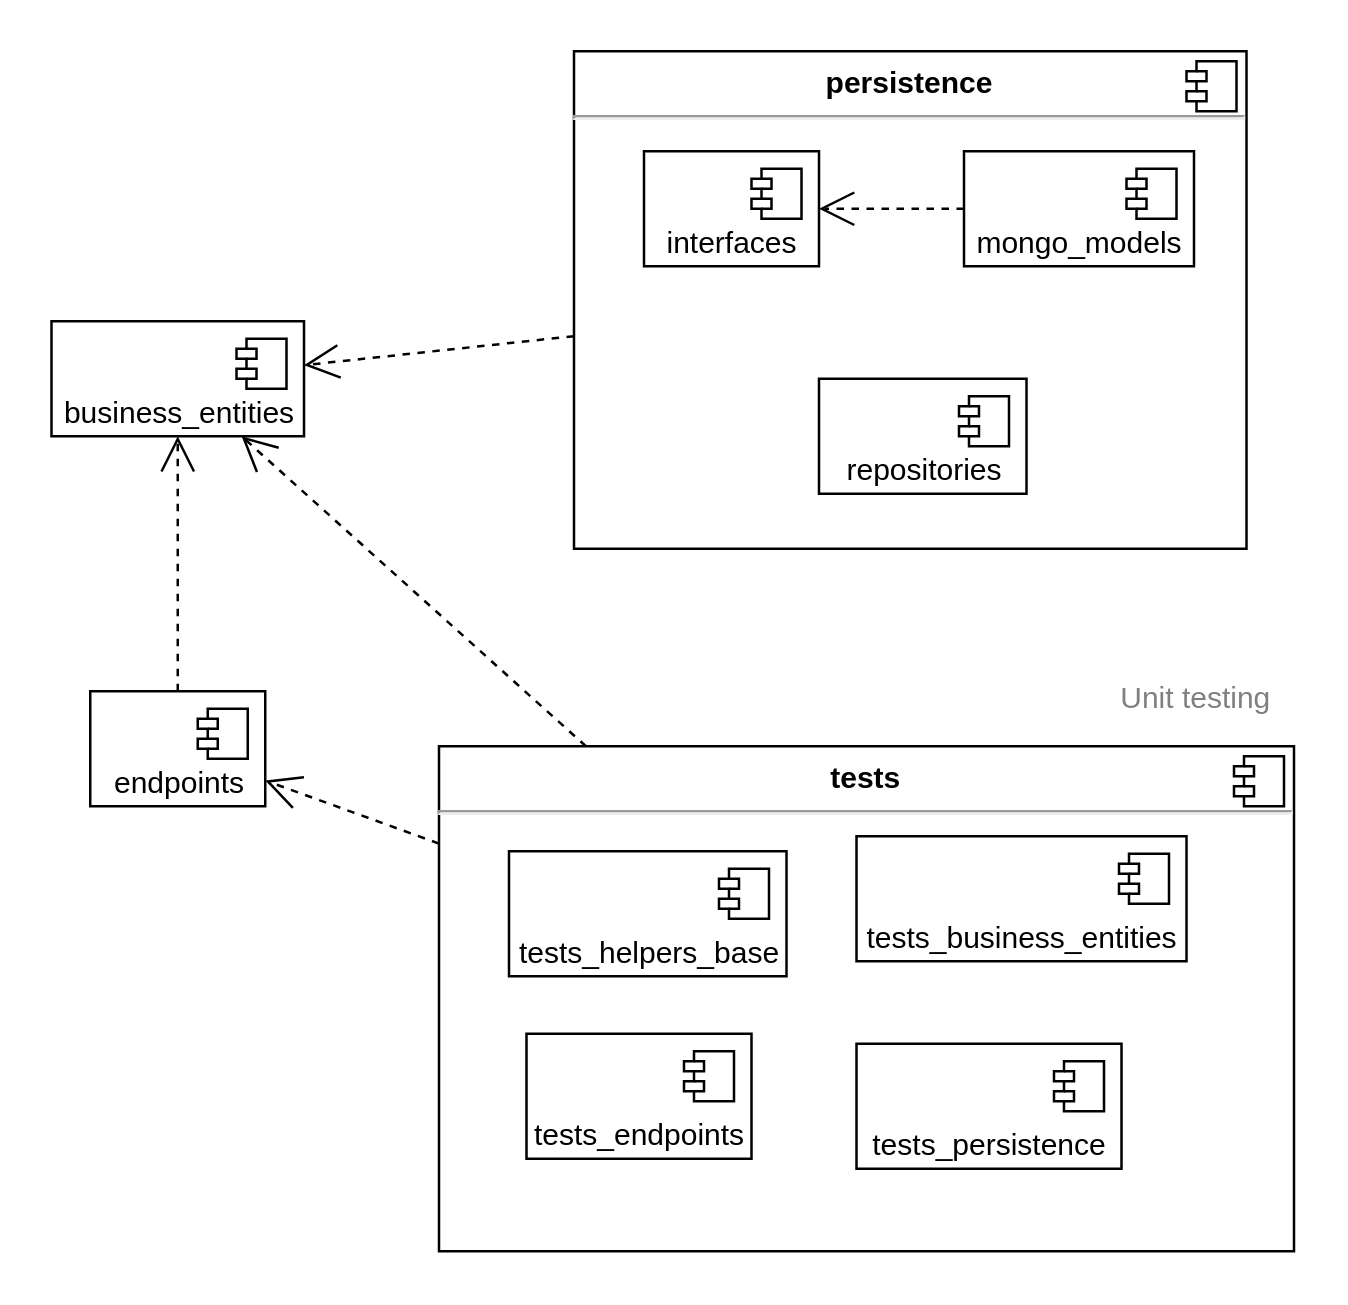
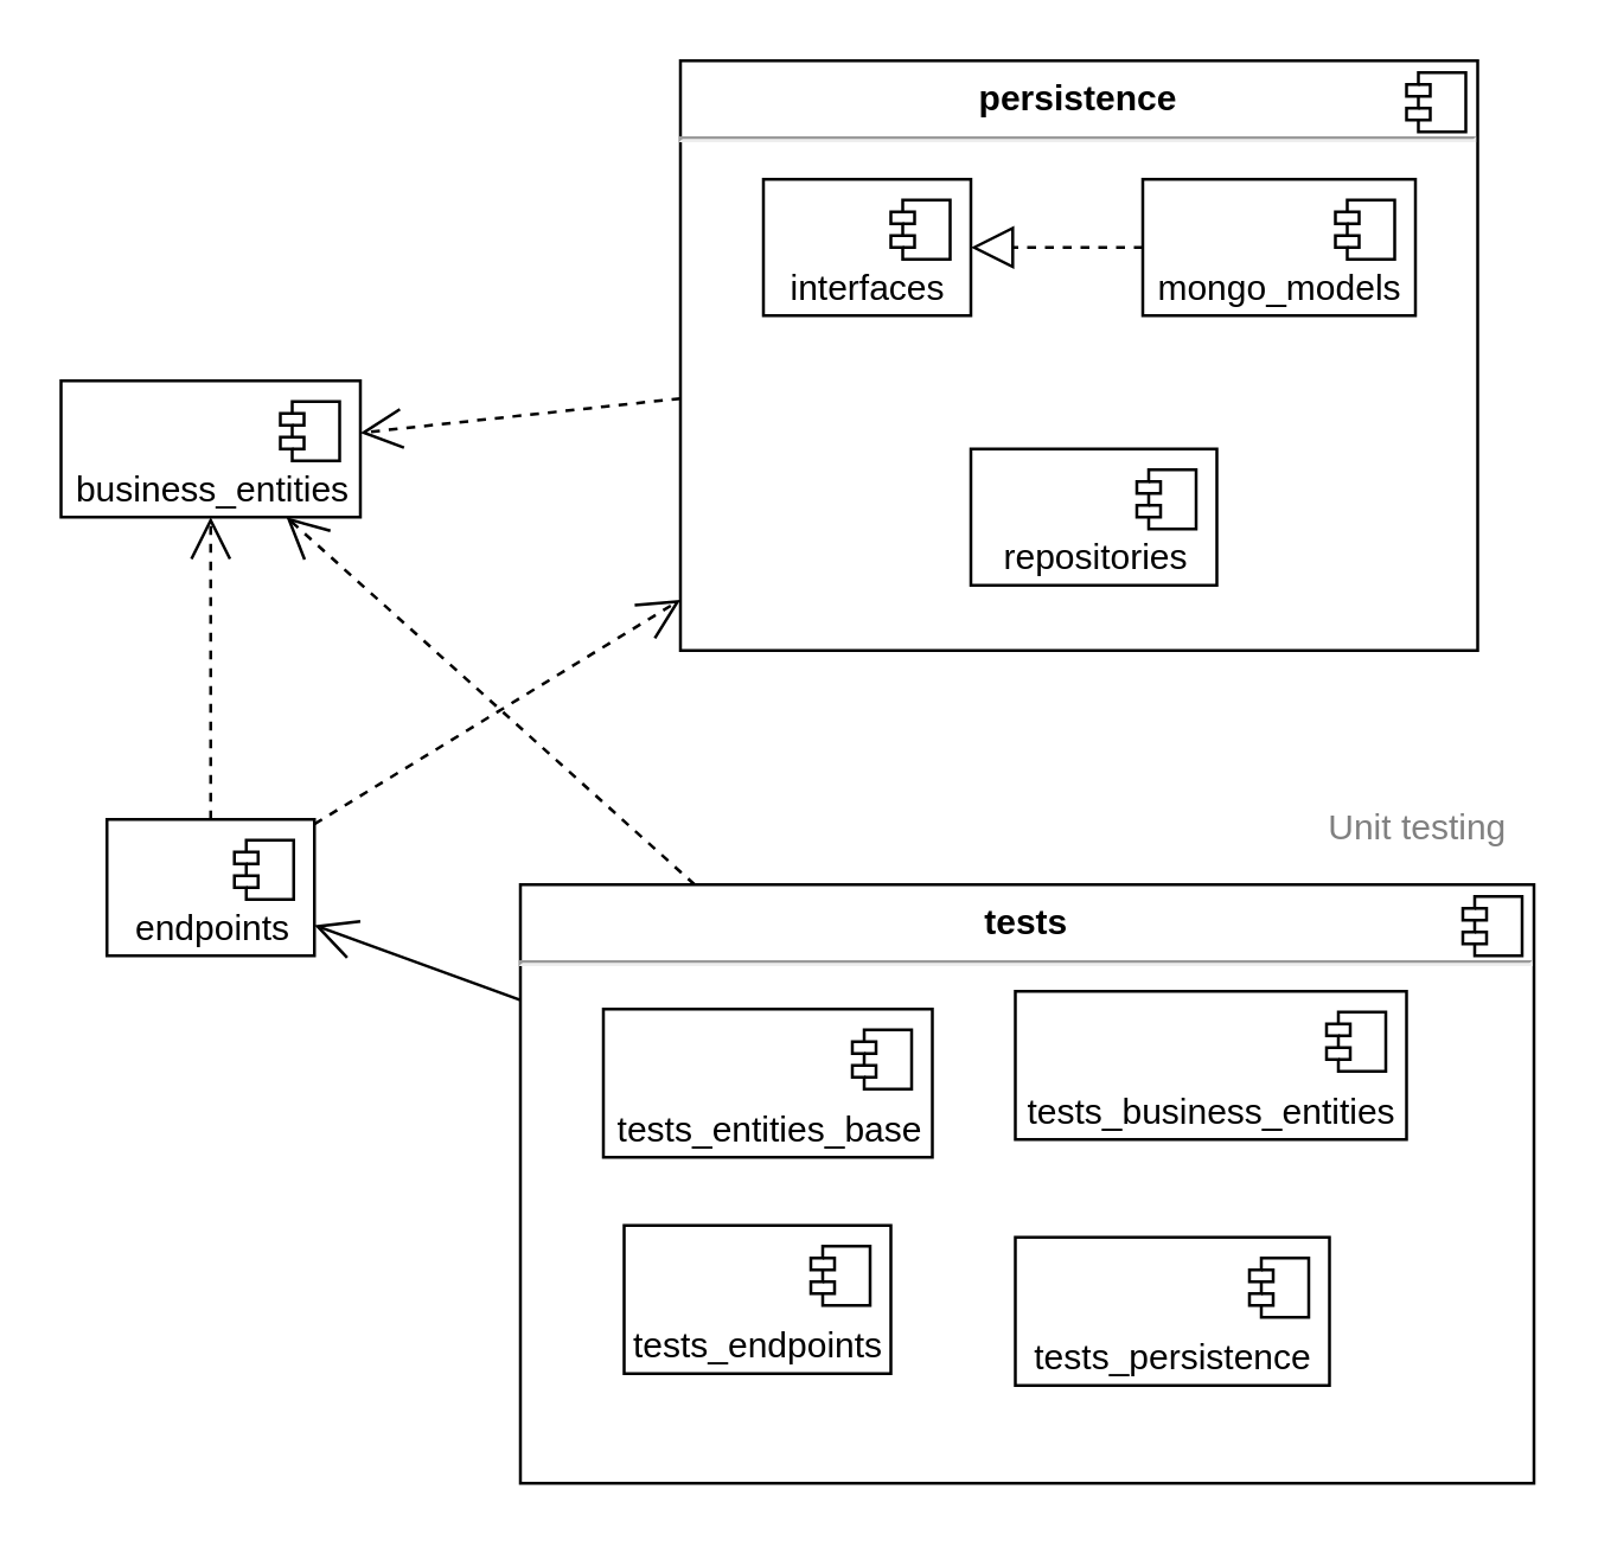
  <mxCell id="0" />
  <mxCell id="1" parent="0" />
  <mxCell id="2" style="rounded=0;orthogonalLoop=1;jettySize=auto;html=1;endArrow=open;endFill=0;dashed=1;endSize=12;" parent="1" source="3" target="12" edge="1"><mxGeometry relative="1" as="geometry" /></mxCell>
  <mxCell id="3" value="&lt;p style=&quot;margin:0px;margin-top:6px;text-align:center;&quot;&gt;&lt;b&gt;persistence&lt;/b&gt;&lt;/p&gt;&lt;hr&gt;&lt;p style=&quot;margin:0px;margin-left:8px;&quot;&gt;&lt;br&gt;&lt;/p&gt;" style="align=left;overflow=fill;html=1;dropTarget=0;" parent="1" vertex="1"><mxGeometry x="229" y="20" width="269" height="199" as="geometry" /></mxCell>
  <mxCell id="4" value="" style="shape=component;jettyWidth=8;jettyHeight=4;" parent="3" vertex="1"><mxGeometry x="1" width="20" height="20" relative="1" as="geometry"><mxPoint x="-24" y="4" as="offset" /></mxGeometry></mxCell>
  <mxCell id="5" value="interfaces" style="html=1;dropTarget=0;verticalAlign=bottom;" parent="1" vertex="1"><mxGeometry x="257" y="60" width="70" height="46" as="geometry" /></mxCell>
  <mxCell id="6" value="" style="shape=module;jettyWidth=8;jettyHeight=4;" parent="5" vertex="1"><mxGeometry x="1" width="20" height="20" relative="1" as="geometry"><mxPoint x="-27" y="7" as="offset" /></mxGeometry></mxCell>
- <mxCell id="7" style="edgeStyle=none;rounded=0;orthogonalLoop=1;jettySize=auto;html=1;dashed=1;endArrow=open;endFill=0;endSize=12;" parent="1" source="8" target="5" edge="1"><mxGeometry relative="1" as="geometry" /></mxCell>
+ <mxCell id="7" style="edgeStyle=none;rounded=0;orthogonalLoop=1;jettySize=auto;html=1;dashed=1;endArrow=block;endFill=0;endSize=12;" parent="1" source="8" target="5" edge="1"><mxGeometry relative="1" as="geometry" /></mxCell>
  <mxCell id="8" value="mongo_models" style="html=1;dropTarget=0;verticalAlign=bottom;" parent="1" vertex="1"><mxGeometry x="385" y="60" width="92" height="46" as="geometry" /></mxCell>
  <mxCell id="9" value="" style="shape=module;jettyWidth=8;jettyHeight=4;" parent="8" vertex="1"><mxGeometry x="1" width="20" height="20" relative="1" as="geometry"><mxPoint x="-27" y="7" as="offset" /></mxGeometry></mxCell>
  <mxCell id="10" value="repositories" style="html=1;dropTarget=0;verticalAlign=bottom;" parent="1" vertex="1"><mxGeometry x="327" y="151" width="83" height="46" as="geometry" /></mxCell>
  <mxCell id="11" value="" style="shape=module;jettyWidth=8;jettyHeight=4;" parent="10" vertex="1"><mxGeometry x="1" width="20" height="20" relative="1" as="geometry"><mxPoint x="-27" y="7" as="offset" /></mxGeometry></mxCell>
  <mxCell id="12" value="business_entities" style="html=1;dropTarget=0;verticalAlign=bottom;" parent="1" vertex="1"><mxGeometry x="20" y="128" width="101" height="46" as="geometry" /></mxCell>
  <mxCell id="13" value="" style="shape=module;jettyWidth=8;jettyHeight=4;" parent="12" vertex="1"><mxGeometry x="1" width="20" height="20" relative="1" as="geometry"><mxPoint x="-27" y="7" as="offset" /></mxGeometry></mxCell>
  <mxCell id="14" style="edgeStyle=none;rounded=0;orthogonalLoop=1;jettySize=auto;html=1;dashed=1;endArrow=open;endFill=0;endSize=12;" parent="1" source="16" target="12" edge="1"><mxGeometry relative="1" as="geometry" /></mxCell>
- <mxCell id="15" style="rounded=0;orthogonalLoop=1;jettySize=auto;html=1;endArrow=open;endFill=0;endSize=12;dashed=1;" parent="1" source="16" target="22" edge="1"><mxGeometry relative="1" as="geometry" /></mxCell>
+ <mxCell id="15" style="rounded=0;orthogonalLoop=1;jettySize=auto;html=1;endArrow=open;endFill=0;endSize=12;dashed=0;" parent="1" source="16" target="22" edge="1"><mxGeometry relative="1" as="geometry" /></mxCell>
  <mxCell id="16" value="&lt;p style=&quot;margin:0px;margin-top:6px;text-align:center;&quot;&gt;&lt;b&gt;tests&lt;/b&gt;&lt;/p&gt;&lt;hr&gt;&lt;p style=&quot;margin:0px;margin-left:8px;&quot;&gt;&lt;br&gt;&lt;/p&gt;" style="align=left;overflow=fill;html=1;dropTarget=0;" parent="1" vertex="1"><mxGeometry x="175" y="298" width="342" height="202" as="geometry" /></mxCell>
  <mxCell id="17" value="" style="shape=component;jettyWidth=8;jettyHeight=4;" parent="16" vertex="1"><mxGeometry x="1" width="20" height="20" relative="1" as="geometry"><mxPoint x="-24" y="4" as="offset" /></mxGeometry></mxCell>
- <mxCell id="18" value="tests_helpers_base" style="html=1;dropTarget=0;verticalAlign=bottom;" parent="1" vertex="1"><mxGeometry x="203" y="340" width="111" height="50" as="geometry" /></mxCell>
+ <mxCell id="18" value="tests_entities_base" style="html=1;dropTarget=0;verticalAlign=bottom;" parent="1" vertex="1"><mxGeometry x="203" y="340" width="111" height="50" as="geometry" /></mxCell>
  <mxCell id="19" value="" style="shape=module;jettyWidth=8;jettyHeight=4;" parent="18" vertex="1"><mxGeometry x="1" width="20" height="20" relative="1" as="geometry"><mxPoint x="-27" y="7" as="offset" /></mxGeometry></mxCell>
  <mxCell id="20" style="edgeStyle=none;rounded=0;orthogonalLoop=1;jettySize=auto;html=1;dashed=1;endArrow=open;endFill=0;endSize=12;" parent="1" source="22" target="12" edge="1"><mxGeometry relative="1" as="geometry" /></mxCell>
+ <mxCell id="21" style="edgeStyle=none;rounded=0;orthogonalLoop=1;jettySize=auto;html=1;dashed=1;fontColor=#808080;endArrow=open;endFill=0;endSize=12;" parent="1" source="22" target="3" edge="1"><mxGeometry relative="1" as="geometry" /></mxCell>
  <mxCell id="22" value="endpoints" style="html=1;dropTarget=0;verticalAlign=bottom;" parent="1" vertex="1"><mxGeometry x="35.5" y="276" width="70" height="46" as="geometry" /></mxCell>
  <mxCell id="23" value="" style="shape=module;jettyWidth=8;jettyHeight=4;" parent="22" vertex="1"><mxGeometry x="1" width="20" height="20" relative="1" as="geometry"><mxPoint x="-27" y="7" as="offset" /></mxGeometry></mxCell>
  <mxCell id="24" value="tests_endpoints" style="html=1;dropTarget=0;verticalAlign=bottom;" parent="1" vertex="1"><mxGeometry x="210" y="413" width="90" height="50" as="geometry" /></mxCell>
  <mxCell id="25" value="" style="shape=module;jettyWidth=8;jettyHeight=4;" parent="24" vertex="1"><mxGeometry x="1" width="20" height="20" relative="1" as="geometry"><mxPoint x="-27" y="7" as="offset" /></mxGeometry></mxCell>
  <mxCell id="26" value="tests_business_entities" style="html=1;dropTarget=0;verticalAlign=bottom;" parent="1" vertex="1"><mxGeometry x="342" y="334" width="132" height="50" as="geometry" /></mxCell>
  <mxCell id="27" value="" style="shape=module;jettyWidth=8;jettyHeight=4;" parent="26" vertex="1"><mxGeometry x="1" width="20" height="20" relative="1" as="geometry"><mxPoint x="-27" y="7" as="offset" /></mxGeometry></mxCell>
  <mxCell id="28" value="tests_persistence" style="html=1;dropTarget=0;verticalAlign=bottom;" parent="1" vertex="1"><mxGeometry x="342" y="417" width="106" height="50" as="geometry" /></mxCell>
  <mxCell id="29" value="" style="shape=module;jettyWidth=8;jettyHeight=4;" parent="28" vertex="1"><mxGeometry x="1" width="20" height="20" relative="1" as="geometry"><mxPoint x="-27" y="7" as="offset" /></mxGeometry></mxCell>
  <mxCell id="30" value="Unit testing" style="text;html=1;strokeColor=none;fillColor=none;align=center;verticalAlign=middle;whiteSpace=wrap;rounded=0;fontColor=#808080;" parent="1" vertex="1"><mxGeometry x="443" y="270" width="70" height="18" as="geometry" /></mxCell>
